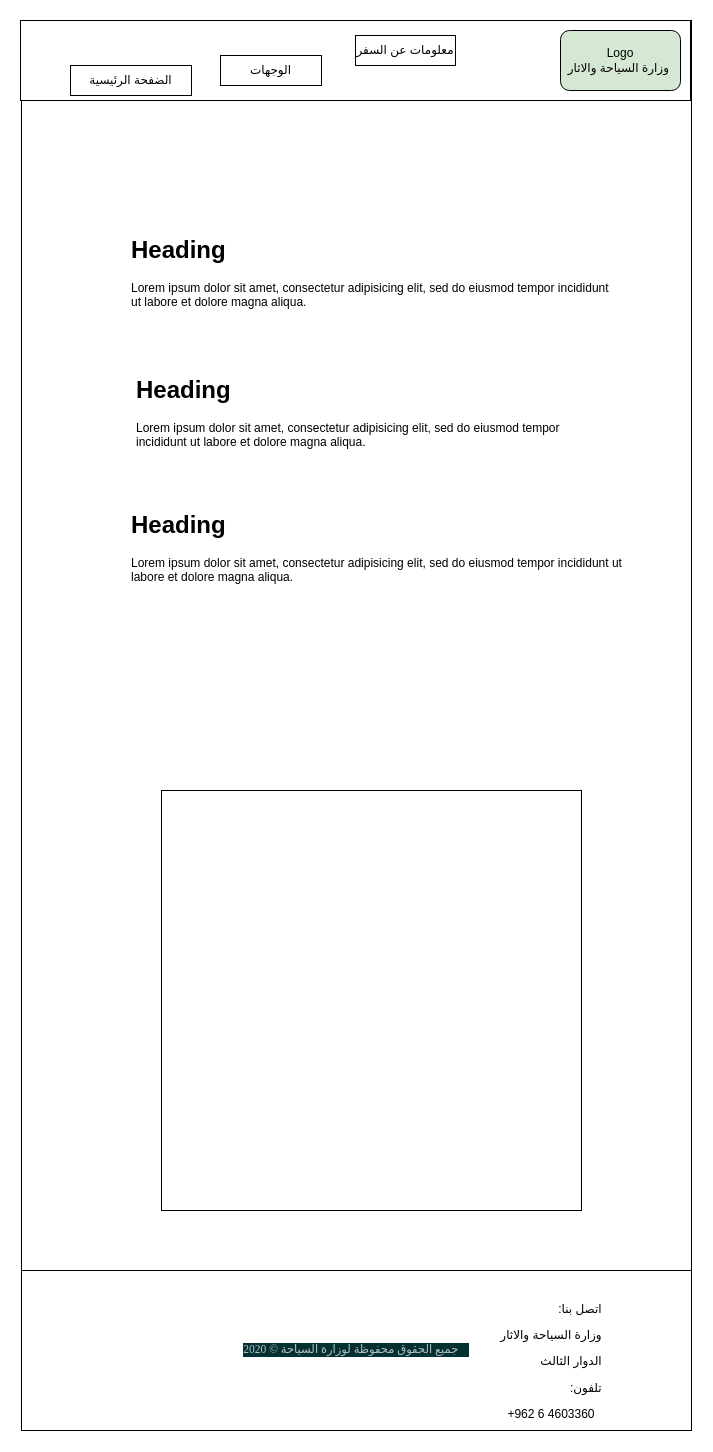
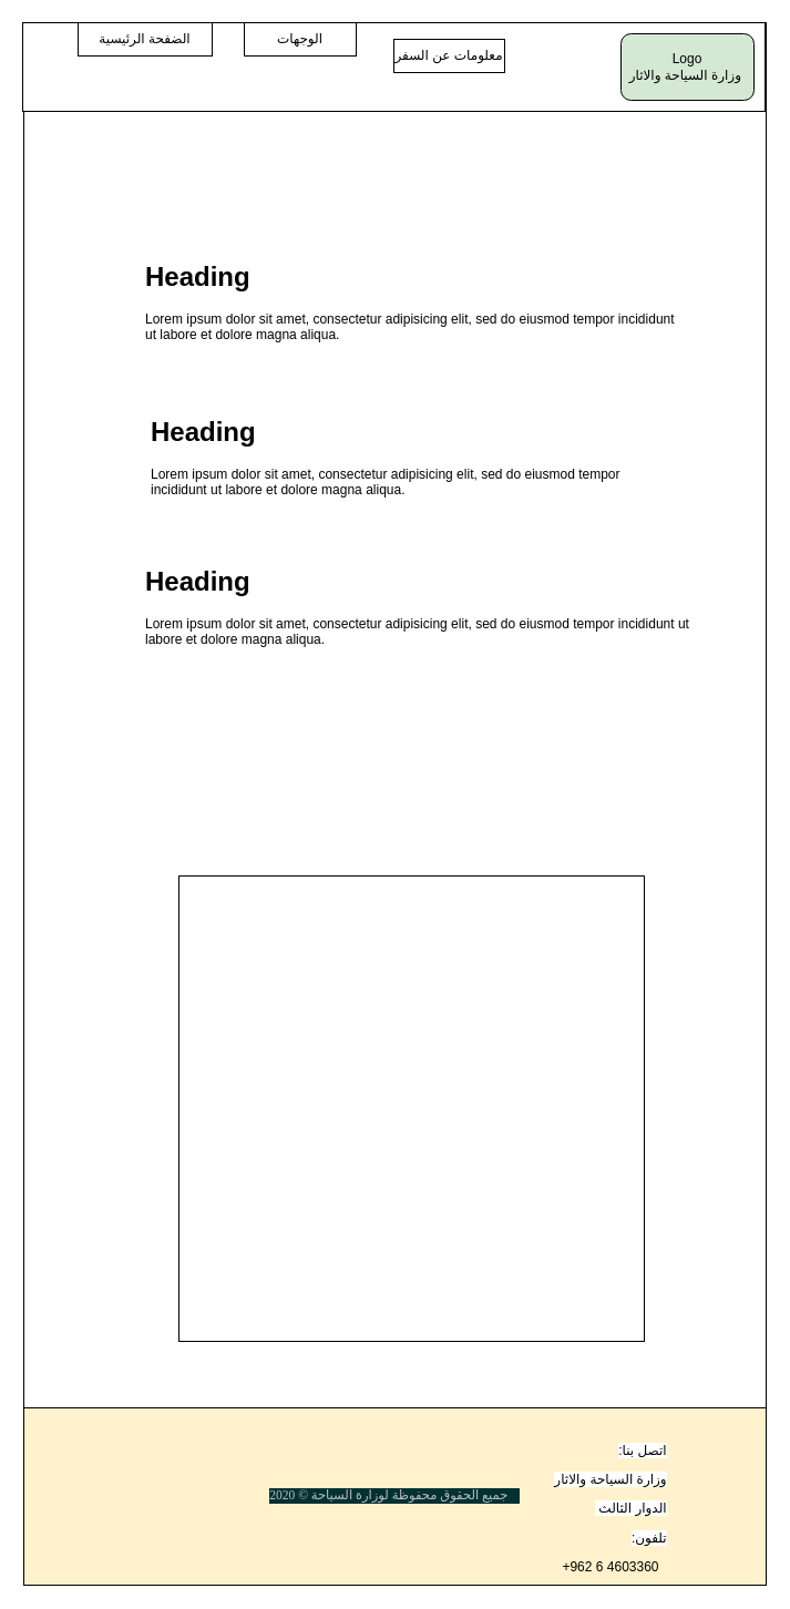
  <mxCell id="0" />
  <mxCell id="1" parent="0" />
  <mxCell id="2" value="" style="rounded=0;whiteSpace=wrap;html=1;" parent="1" vertex="1"><mxGeometry x="21" y="20" width="670" height="1410" as="geometry" /></mxCell>
  <mxCell id="3" value="" style="rounded=0;whiteSpace=wrap;html=1;" parent="1" vertex="1"><mxGeometry x="20" y="20" width="670" height="80" as="geometry" /></mxCell>
- <mxCell id="4" value="الضفحة الرئيسية" style="rounded=0;whiteSpace=wrap;html=1;" parent="1" vertex="1"><mxGeometry x="70" y="65" width="121" height="30" as="geometry" /></mxCell>
+ <mxCell id="4" value="الضفحة الرئيسية" style="rounded=0;whiteSpace=wrap;html=1;" parent="1" vertex="1"><mxGeometry x="70" y="20" width="121" height="30" as="geometry" /></mxCell>
  <mxCell id="5" value="معلومات عن السفر" style="rounded=0;whiteSpace=wrap;html=1;" parent="1" vertex="1"><mxGeometry x="355" y="35" width="100" height="30" as="geometry" /></mxCell>
- <mxCell id="6" value="الوجهات" style="rounded=0;whiteSpace=wrap;html=1;" parent="1" vertex="1"><mxGeometry x="220" y="55" width="101" height="30" as="geometry" /></mxCell>
+ <mxCell id="6" value="الوجهات" style="rounded=0;whiteSpace=wrap;html=1;" parent="1" vertex="1"><mxGeometry x="220" y="20" width="101" height="30" as="geometry" /></mxCell>
  <mxCell id="7" value="Logo&lt;br&gt;وزارة السياحة والاثار&amp;nbsp;" style="rounded=1;whiteSpace=wrap;html=1;fillColor=#d5e8d4;" parent="1" vertex="1"><mxGeometry x="560" y="30" width="120" height="60" as="geometry" /></mxCell>
  <mxCell id="8" value="&lt;h1&gt;Heading&lt;/h1&gt;&lt;p&gt;Lorem ipsum dolor sit amet, consectetur adipisicing elit, sed do eiusmod tempor incididunt ut labore et dolore magna aliqua.&lt;/p&gt;" style="text;html=1;strokeColor=none;fillColor=none;spacing=5;spacingTop=-20;whiteSpace=wrap;overflow=hidden;rounded=0;" parent="1" vertex="1"><mxGeometry x="126" y="230" width="490" height="230" as="geometry" /></mxCell>
  <mxCell id="9" value="" style="rounded=0;whiteSpace=wrap;html=1;" parent="1" vertex="1"><mxGeometry x="161" y="790" width="420" height="420" as="geometry" /></mxCell>
- <mxCell id="10" value="&lt;div class=&quot;sct-copyright&quot; style=&quot;box-sizing: border-box ; color: rgb(189 , 190 , 192) ; float: right ; padding-left: 0px ; padding-right: 0.9em ; font-family: &amp;#34;newfont&amp;#34; ; font-size: 11.52px ; text-align: left ; background-color: rgb(1 , 49 , 51)&quot;&gt;جميع الحقوق محفوظة لوزارة السياحة ©&amp;nbsp;2020&lt;/div&gt;&lt;div&gt;&lt;br&gt;&lt;/div&gt;" style="rounded=0;whiteSpace=wrap;html=1;" parent="1" vertex="1"><mxGeometry x="21" y="1270" width="670" height="160" as="geometry" /></mxCell>
+ <mxCell id="10" value="&lt;div class=&quot;sct-copyright&quot; style=&quot;box-sizing: border-box ; color: rgb(189 , 190 , 192) ; float: right ; padding-left: 0px ; padding-right: 0.9em ; font-family: &amp;#34;newfont&amp;#34; ; font-size: 11.52px ; text-align: left ; background-color: rgb(1 , 49 , 51)&quot;&gt;جميع الحقوق محفوظة لوزارة السياحة ©&amp;nbsp;2020&lt;/div&gt;&lt;div&gt;&lt;br&gt;&lt;/div&gt;" style="rounded=0;whiteSpace=wrap;html=1;fillColor=#fff2cc;" parent="1" vertex="1"><mxGeometry x="21" y="1270" width="670" height="160" as="geometry" /></mxCell>
  <mxCell id="11" value="&lt;p class=&quot;MsoNormal&quot; align=&quot;right&quot; style=&quot;text-align: right&quot;&gt;&lt;span lang=&quot;AR-SA&quot; dir=&quot;RTL&quot; style=&quot;font-family: &amp;#34;arial&amp;#34; , sans-serif&quot;&gt;&lt;span style=&quot;background-color: rgb(255 , 255 , 255)&quot;&gt;اتصل بنا:&lt;/span&gt;&lt;span style=&quot;background-color: yellow&quot;&gt;&lt;/span&gt;&lt;/span&gt;&lt;/p&gt;&lt;p class=&quot;MsoNormal&quot; align=&quot;right&quot; style=&quot;text-align: right&quot;&gt;&lt;span lang=&quot;AR-SA&quot; dir=&quot;RTL&quot; style=&quot;font-family: &amp;#34;arial&amp;#34; , sans-serif&quot;&gt;&lt;span style=&quot;background-color: rgb(255 , 255 , 255)&quot;&gt;وزارة السياحة والاثار&lt;/span&gt;&lt;/span&gt;&lt;/p&gt;&lt;p class=&quot;MsoNormal&quot; align=&quot;right&quot; style=&quot;text-align: right&quot;&gt;&lt;span lang=&quot;AR-SA&quot; dir=&quot;RTL&quot; style=&quot;font-family: &amp;#34;arial&amp;#34; , sans-serif&quot;&gt;&lt;span style=&quot;background-color: rgb(255 , 255 , 255)&quot;&gt;الدوار الثالث&amp;nbsp;&lt;/span&gt;&lt;/span&gt;&lt;/p&gt;&lt;p class=&quot;MsoNormal&quot; align=&quot;right&quot; style=&quot;text-align: right&quot;&gt;&lt;span lang=&quot;AR-SA&quot; dir=&quot;RTL&quot; style=&quot;font-family: &amp;#34;arial&amp;#34; , sans-serif&quot;&gt;&lt;span style=&quot;background-color: rgb(255 , 255 , 255)&quot;&gt;تلفون:&lt;/span&gt;&lt;/span&gt;&lt;/p&gt;&lt;span style=&quot;line-height: 107% ; font-family: &amp;#34;arial&amp;#34; , sans-serif&quot;&gt;&lt;font style=&quot;font-size: 12px&quot;&gt;+962 6 4603360&lt;/font&gt;&lt;/span&gt;" style="text;html=1;strokeColor=none;fillColor=none;align=center;verticalAlign=middle;whiteSpace=wrap;rounded=0;" parent="1" vertex="1"><mxGeometry x="471" y="1290" width="160" height="130" as="geometry" /></mxCell>
  <mxCell id="12" value="&lt;h1&gt;Heading&lt;/h1&gt;&lt;p&gt;Lorem ipsum dolor sit amet, consectetur adipisicing elit, sed do eiusmod tempor incididunt ut labore et dolore magna aliqua.&lt;/p&gt;" style="text;html=1;strokeColor=none;fillColor=none;spacing=5;spacingTop=-20;whiteSpace=wrap;overflow=hidden;rounded=0;" vertex="1" parent="1"><mxGeometry x="131" y="370" width="480" height="100" as="geometry" /></mxCell>
  <mxCell id="13" value="&lt;h1&gt;Heading&lt;/h1&gt;&lt;p&gt;Lorem ipsum dolor sit amet, consectetur adipisicing elit, sed do eiusmod tempor incididunt ut labore et dolore magna aliqua.&lt;/p&gt;" style="text;html=1;strokeColor=none;fillColor=none;spacing=5;spacingTop=-20;whiteSpace=wrap;overflow=hidden;rounded=0;" vertex="1" parent="1"><mxGeometry x="126" y="505" width="515" height="120" as="geometry" /></mxCell>
